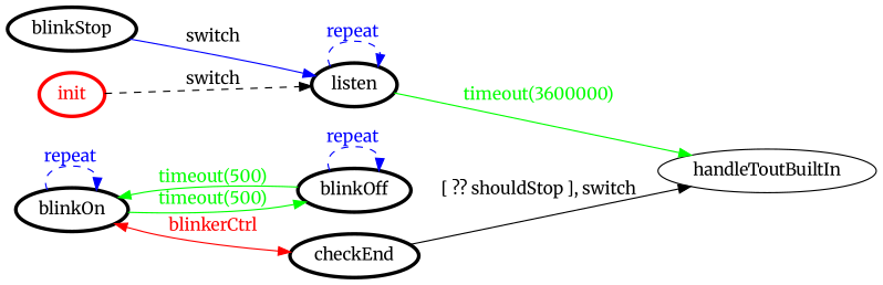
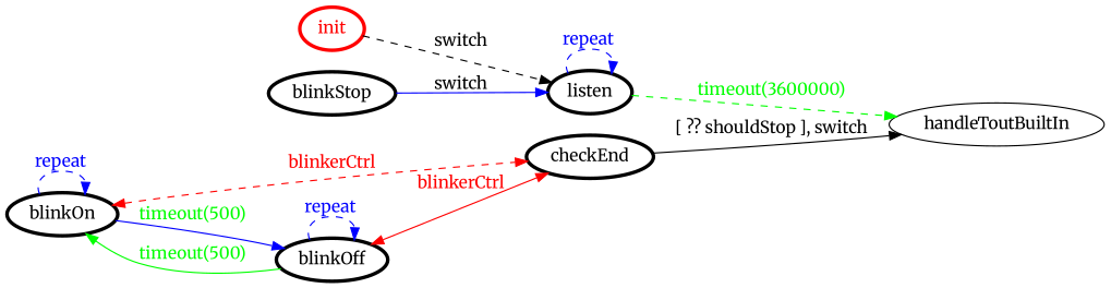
  digraph {
    fontname=Merriweather
    rankdir=LR
    node [color=black fontcolor=black fontname=Merriweather penwidth=3]
    edge [color=blue fontcolor=black fontname=Merriweather]
    init [color=red fontcolor=red]
    listen
    handleToutBuiltIn [color="" fontcolor="" penwidth=""]
    blinkOn
    blinkOff
    checkEnd
    blinkStop
    init -> listen [color=black label=switch style=dashed]
    listen -> listen [fontcolor=blue label="repeat " style=dashed]
-   listen -> handleToutBuiltIn [color=green fontcolor=green label="timeout(3600000)"]
+   listen -> handleToutBuiltIn [color=green fontcolor=green label="timeout(3600000)" style=dashed]
    blinkOn -> blinkOn [fontcolor=blue label="repeat " style=dashed]
-   blinkOn -> blinkOff [color=green fontcolor=green label="timeout(500)"]
-   blinkOn -> checkEnd [color=red dir=both fontcolor=red label=blinkerCtrl]
+   blinkOn -> blinkOff [fontcolor=green label="timeout(500)"]
+   blinkOn -> checkEnd [color=red dir=both fontcolor=red label=blinkerCtrl style=dashed]
    blinkOff -> blinkOn [color=green fontcolor=green label="timeout(500)"]
    blinkOff -> blinkOff [fontcolor=blue label="repeat " style=dashed]
+   blinkOff -> checkEnd [color=red dir=both fontcolor=red label=blinkerCtrl]
    checkEnd -> handleToutBuiltIn [color=black label="[ ?? shouldStop ], switch"]
    blinkStop -> listen [label=switch]
  }
